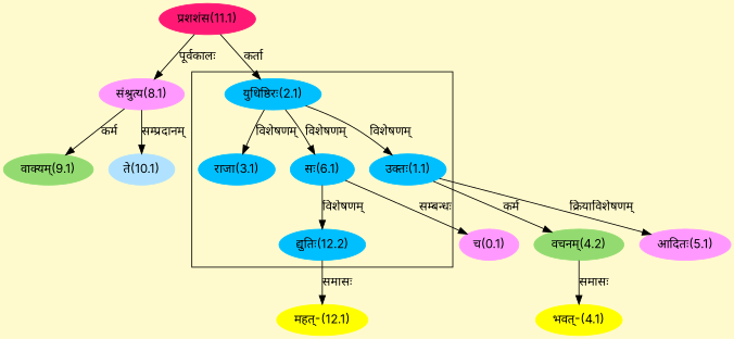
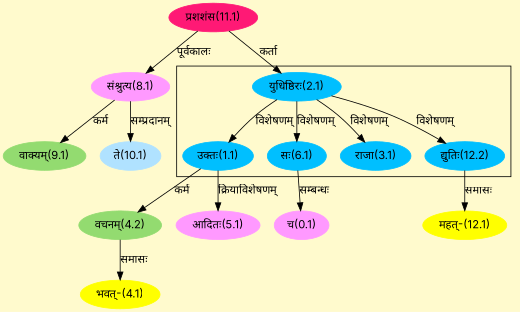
  digraph {
    bgcolor=lemonchiffon1
    compound=true
    fontname=Inter
    rankdir=BT
    node [color="#00BFFF" fontname=Inter style=filled]
    edge [dir=back fontname=Inter]
    n1 [label="उक्तः(1.1)"]
    n2 [label="युधिष्ठिरः(2.1)"]
    n3 [label="राजा(3.1)"]
    n4 [label="सः(6.1)"]
    n5 [label="द्युतिः(12.2)"]
    n6 [color="#FF1975" label="प्रशशंस(11.1)"]
    n7 [color="#FFFF00" label="भवत्-(4.1)"]
    n8 [color="#93DB70" label="वचनम्(4.2)"]
    n9 [color="#FF99FF" label="आदितः(5.1)"]
    n10 [color="#FF99FF" label="च(0.1)"]
    n11 [color="#FF99FF" label="संश्रुत्य(8.1)"]
    n12 [color="#93DB70" label="वाक्यम्(9.1)"]
    n13 [color="#B0E2FF" label="ते(10.1)"]
    n14 [color="#FFFF00" label="महत्-(12.1)"]
    subgraph cluster_1 {
      n1
      n2
      n3
      n4
      n5
    }
    n1 -> n2 [label="विशेषणम्"]
    n2 -> n6 [label="कर्ता"]
    n3 -> n2 [label="विशेषणम्"]
    n4 -> n2 [label="विशेषणम्"]
-   n5 -> n4 [label="विशेषणम्"]
+   n5 -> n2 [label="विशेषणम्"]
    n7 -> n8 [label="समासः"]
    n8 -> n1 [label="कर्म"]
    n9 -> n1 [label="क्रियाविशेषणम्"]
    n10 -> n4 [label="सम्बन्धः"]
    n11 -> n6 [label="पूर्वकालः"]
    n12 -> n11 [label="कर्म"]
    n13 -> n11 [label="सम्प्रदानम्"]
    n14 -> n5 [label="समासः"]
  }
